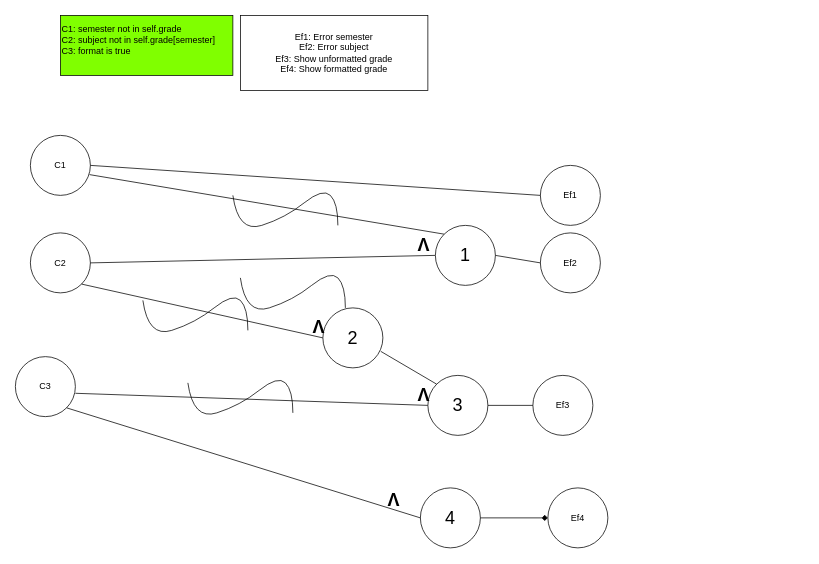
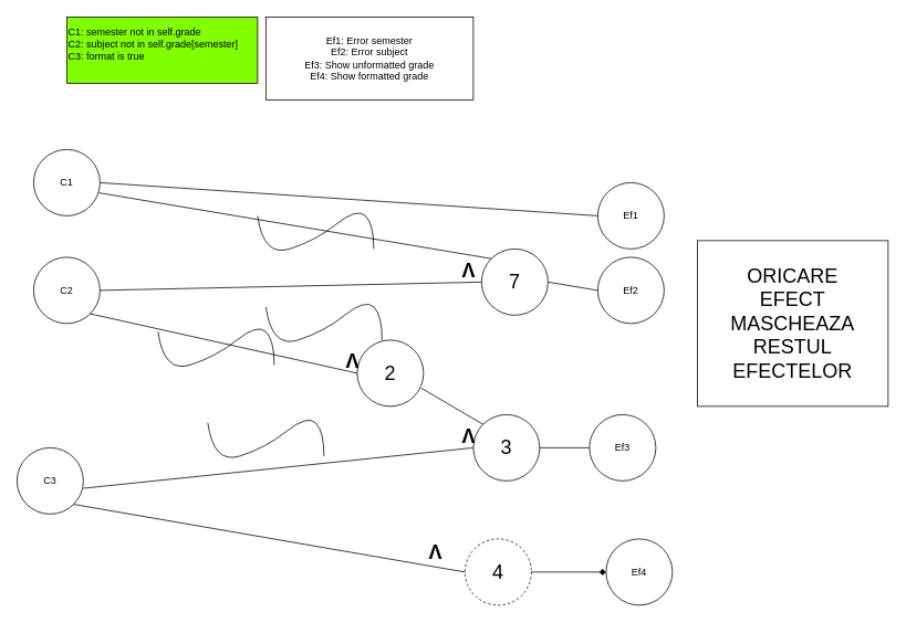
  <mxCell id="0" />
  <mxCell id="1" parent="0" />
  <mxCell id="2" value="" style="curved=1;endArrow=none;html=1;rounded=0;endFill=0;" edge="1" parent="1"><mxGeometry width="50" height="50" relative="1" as="geometry"><mxPoint x="310" y="260" as="sourcePoint" /><mxPoint x="450" y="300" as="targetPoint" /><Array as="points"><mxPoint x="317" y="310" /><mxPoint x="380" y="290" /><mxPoint x="430" y="250" /><mxPoint x="450" y="270" /></Array></mxGeometry></mxCell>
  <mxCell id="3" value="&lt;div style=&quot;&quot;&gt;C1: semester not in self.grade&lt;/div&gt;&lt;div style=&quot;&quot;&gt;C2: subject not in self.grade[semester]&lt;br&gt;C3: format is true&lt;/div&gt;&lt;div style=&quot;&quot;&gt;&lt;br&gt;&lt;/div&gt;" style="rounded=0;whiteSpace=wrap;html=1;labelBackgroundColor=#80FF00;fillColor=#80FF00;align=left;" vertex="1" parent="1"><mxGeometry x="80" y="20" width="230" height="80" as="geometry" /></mxCell>
  <mxCell id="4" value="Ef1: Error semester&lt;br&gt;Ef2: Error subject&lt;br&gt;Ef3: Show unformatted grade&lt;br&gt;Ef4: Show formatted grade" style="rounded=0;whiteSpace=wrap;html=1;labelBackgroundColor=none;fillColor=none;" vertex="1" parent="1"><mxGeometry x="320" y="20" width="250" height="100" as="geometry" /></mxCell>
  <mxCell id="5" value="C1" style="ellipse;whiteSpace=wrap;html=1;aspect=fixed;" vertex="1" parent="1"><mxGeometry x="40" y="180" width="80" height="80" as="geometry" /></mxCell>
  <mxCell id="6" value="C2" style="ellipse;whiteSpace=wrap;html=1;aspect=fixed;" vertex="1" parent="1"><mxGeometry x="40" y="310" width="80" height="80" as="geometry" /></mxCell>
- <mxCell id="7" value="C3" style="ellipse;whiteSpace=wrap;html=1;aspect=fixed;" vertex="1" parent="1"><mxGeometry x="20" y="475" width="80" height="80" as="geometry" /></mxCell>
+ <mxCell id="7" value="C3" style="ellipse;whiteSpace=wrap;html=1;aspect=fixed;" vertex="1" parent="1"><mxGeometry x="20" y="540" width="80" height="80" as="geometry" /></mxCell>
+ <mxCell id="8" value="ORICARE&lt;br&gt;EFECT MASCHEAZA RESTUL EFECTELOR" style="rounded=0;whiteSpace=wrap;html=1;labelBackgroundColor=none;fontSize=24;fillColor=none;" vertex="1" parent="1"><mxGeometry x="840" y="290" width="230" height="200" as="geometry" /></mxCell>
  <mxCell id="9" value="Ef1" style="ellipse;whiteSpace=wrap;html=1;aspect=fixed;" vertex="1" parent="1"><mxGeometry x="720" y="220" width="80" height="80" as="geometry" /></mxCell>
  <mxCell id="10" value="Ef2" style="ellipse;whiteSpace=wrap;html=1;aspect=fixed;" vertex="1" parent="1"><mxGeometry x="720" y="310" width="80" height="80" as="geometry" /></mxCell>
  <mxCell id="11" value="Ef3" style="ellipse;whiteSpace=wrap;html=1;aspect=fixed;" vertex="1" parent="1"><mxGeometry x="710" y="500" width="80" height="80" as="geometry" /></mxCell>
  <mxCell id="12" value="Ef4" style="ellipse;whiteSpace=wrap;html=1;aspect=fixed;" vertex="1" parent="1"><mxGeometry x="730" y="650" width="80" height="80" as="geometry" /></mxCell>
  <mxCell id="13" value="" style="endArrow=none;html=1;rounded=0;exitX=1;exitY=0.5;exitDx=0;exitDy=0;entryX=0;entryY=0.5;entryDx=0;entryDy=0;" edge="1" parent="1" source="5" target="9"><mxGeometry width="50" height="50" relative="1" as="geometry"><mxPoint x="340" y="280" as="sourcePoint" /><mxPoint x="390" y="230" as="targetPoint" /></mxGeometry></mxCell>
  <mxCell id="14" value="" style="endArrow=none;html=1;rounded=0;exitX=1;exitY=0.5;exitDx=0;exitDy=0;entryX=0;entryY=0.5;entryDx=0;entryDy=0;" edge="1" parent="1" source="6" target="16"><mxGeometry width="50" height="50" relative="1" as="geometry"><mxPoint x="130" y="250" as="sourcePoint" /><mxPoint x="590" y="340" as="targetPoint" /></mxGeometry></mxCell>
  <mxCell id="15" value="" style="endArrow=none;html=1;rounded=0;exitX=0.986;exitY=0.654;exitDx=0;exitDy=0;exitPerimeter=0;entryX=0;entryY=0;entryDx=0;entryDy=0;" edge="1" parent="1" source="5" target="16"><mxGeometry width="50" height="50" relative="1" as="geometry"><mxPoint x="130" y="230" as="sourcePoint" /><mxPoint x="630" y="310" as="targetPoint" /></mxGeometry></mxCell>
- <mxCell id="16" value="1" style="ellipse;whiteSpace=wrap;html=1;aspect=fixed;fontSize=24;" vertex="1" parent="1"><mxGeometry x="580" y="300" width="80" height="80" as="geometry" /></mxCell>
+ <mxCell id="16" value="7" style="ellipse;whiteSpace=wrap;html=1;aspect=fixed;fontSize=24;" vertex="1" parent="1"><mxGeometry x="580" y="300" width="80" height="80" as="geometry" /></mxCell>
  <mxCell id="17" value="" style="endArrow=none;html=1;rounded=0;exitX=1;exitY=0.5;exitDx=0;exitDy=0;entryX=0;entryY=0.5;entryDx=0;entryDy=0;" edge="1" parent="1" source="16" target="10"><mxGeometry width="50" height="50" relative="1" as="geometry"><mxPoint x="130" y="360" as="sourcePoint" /><mxPoint x="590" y="350" as="targetPoint" /></mxGeometry></mxCell>
  <mxCell id="18" value="V" style="text;html=1;align=center;verticalAlign=middle;resizable=0;points=[];autosize=1;strokeColor=none;fillColor=none;fontSize=24;fontStyle=1;rotation=-180;" vertex="1" parent="1"><mxGeometry x="550" y="310" width="30" height="30" as="geometry" /></mxCell>
  <mxCell id="19" value="" style="curved=1;endArrow=none;html=1;rounded=0;endFill=0;" edge="1" parent="1"><mxGeometry width="50" height="50" relative="1" as="geometry"><mxPoint x="320" y="370" as="sourcePoint" /><mxPoint x="460" y="410" as="targetPoint" /><Array as="points"><mxPoint x="327" y="420" /><mxPoint x="390" y="400" /><mxPoint x="440" y="360" /><mxPoint x="460" y="380" /></Array></mxGeometry></mxCell>
  <mxCell id="20" value="" style="endArrow=none;html=1;rounded=0;exitX=1;exitY=1;exitDx=0;exitDy=0;entryX=0;entryY=0.5;entryDx=0;entryDy=0;" edge="1" parent="1" source="6" target="22"><mxGeometry width="50" height="50" relative="1" as="geometry"><mxPoint x="130" y="360" as="sourcePoint" /><mxPoint x="520" y="500" as="targetPoint" /></mxGeometry></mxCell>
  <mxCell id="21" value="" style="curved=1;endArrow=none;html=1;rounded=0;endFill=0;" edge="1" parent="1"><mxGeometry width="50" height="50" relative="1" as="geometry"><mxPoint x="190" y="400" as="sourcePoint" /><mxPoint x="330" y="440" as="targetPoint" /><Array as="points"><mxPoint x="197" y="450" /><mxPoint x="260" y="430" /><mxPoint x="310" y="390" /><mxPoint x="330" y="410" /></Array></mxGeometry></mxCell>
  <mxCell id="22" value="2" style="ellipse;whiteSpace=wrap;html=1;aspect=fixed;fontSize=24;" vertex="1" parent="1"><mxGeometry x="430" y="410" width="80" height="80" as="geometry" /></mxCell>
  <mxCell id="23" value="" style="endArrow=none;html=1;rounded=0;exitX=1;exitY=0.611;exitDx=0;exitDy=0;exitPerimeter=0;entryX=0;entryY=0.5;entryDx=0;entryDy=0;" edge="1" parent="1" source="7" target="25"><mxGeometry width="50" height="50" relative="1" as="geometry"><mxPoint x="118.284" y="388.284" as="sourcePoint" /><mxPoint x="560" y="550" as="targetPoint" /></mxGeometry></mxCell>
  <mxCell id="24" value="V" style="text;html=1;align=center;verticalAlign=middle;resizable=0;points=[];autosize=1;strokeColor=none;fillColor=none;fontSize=24;fontStyle=1;rotation=-180;" vertex="1" parent="1"><mxGeometry x="410" y="420" width="30" height="30" as="geometry" /></mxCell>
  <mxCell id="25" value="3" style="ellipse;whiteSpace=wrap;html=1;aspect=fixed;fontSize=24;" vertex="1" parent="1"><mxGeometry x="570" y="500" width="80" height="80" as="geometry" /></mxCell>
  <mxCell id="26" value="" style="curved=1;endArrow=none;html=1;rounded=0;endFill=0;" edge="1" parent="1"><mxGeometry width="50" height="50" relative="1" as="geometry"><mxPoint x="250" y="510" as="sourcePoint" /><mxPoint x="390" y="550" as="targetPoint" /><Array as="points"><mxPoint x="257" y="560" /><mxPoint x="320" y="540" /><mxPoint x="370" y="500" /><mxPoint x="390" y="520" /></Array></mxGeometry></mxCell>
  <mxCell id="27" value="" style="endArrow=none;html=1;rounded=0;exitX=0.964;exitY=0.724;exitDx=0;exitDy=0;entryX=0;entryY=0;entryDx=0;entryDy=0;exitPerimeter=0;" edge="1" parent="1" source="22" target="25"><mxGeometry width="50" height="50" relative="1" as="geometry"><mxPoint x="118.284" y="388.284" as="sourcePoint" /><mxPoint x="440" y="460" as="targetPoint" /></mxGeometry></mxCell>
  <mxCell id="28" value="V" style="text;html=1;align=center;verticalAlign=middle;resizable=0;points=[];autosize=1;strokeColor=none;fillColor=none;fontSize=24;fontStyle=1;rotation=-180;" vertex="1" parent="1"><mxGeometry x="550" y="510" width="30" height="30" as="geometry" /></mxCell>
  <mxCell id="29" value="" style="endArrow=none;html=1;rounded=0;exitX=0;exitY=0.5;exitDx=0;exitDy=0;entryX=1;entryY=0.5;entryDx=0;entryDy=0;" edge="1" parent="1" source="11" target="25"><mxGeometry width="50" height="50" relative="1" as="geometry"><mxPoint x="517.12" y="477.92" as="sourcePoint" /><mxPoint x="601.716" y="521.716" as="targetPoint" /></mxGeometry></mxCell>
- <mxCell id="30" value="4" style="ellipse;whiteSpace=wrap;html=1;aspect=fixed;fontSize=24;" vertex="1" parent="1"><mxGeometry x="560" y="650" width="80" height="80" as="geometry" /></mxCell>
+ <mxCell id="30" value="4" style="ellipse;whiteSpace=wrap;html=1;aspect=fixed;fontSize=24;dashed=1;" vertex="1" parent="1"><mxGeometry x="560" y="650" width="80" height="80" as="geometry" /></mxCell>
  <mxCell id="31" value="" style="endArrow=none;html=1;rounded=0;exitX=1;exitY=1;exitDx=0;exitDy=0;entryX=0;entryY=0.5;entryDx=0;entryDy=0;" edge="1" parent="1" source="7" target="30"><mxGeometry width="50" height="50" relative="1" as="geometry"><mxPoint x="110" y="533.88" as="sourcePoint" /><mxPoint x="580" y="550" as="targetPoint" /></mxGeometry></mxCell>
  <mxCell id="32" value="V" style="text;html=1;align=center;verticalAlign=middle;resizable=0;points=[];autosize=1;strokeColor=none;fillColor=none;fontSize=24;fontStyle=1;rotation=-180;" vertex="1" parent="1"><mxGeometry x="510" y="650" width="30" height="30" as="geometry" /></mxCell>
  <mxCell id="33" value="" style="endArrow=diamond;html=1;rounded=0;exitX=1;exitY=0.5;exitDx=0;exitDy=0;entryX=0;entryY=0.5;entryDx=0;entryDy=0;" edge="1" parent="1" source="30" target="12"><mxGeometry width="50" height="50" relative="1" as="geometry"><mxPoint x="98.284" y="553.284" as="sourcePoint" /><mxPoint x="570" y="700" as="targetPoint" /></mxGeometry></mxCell>
